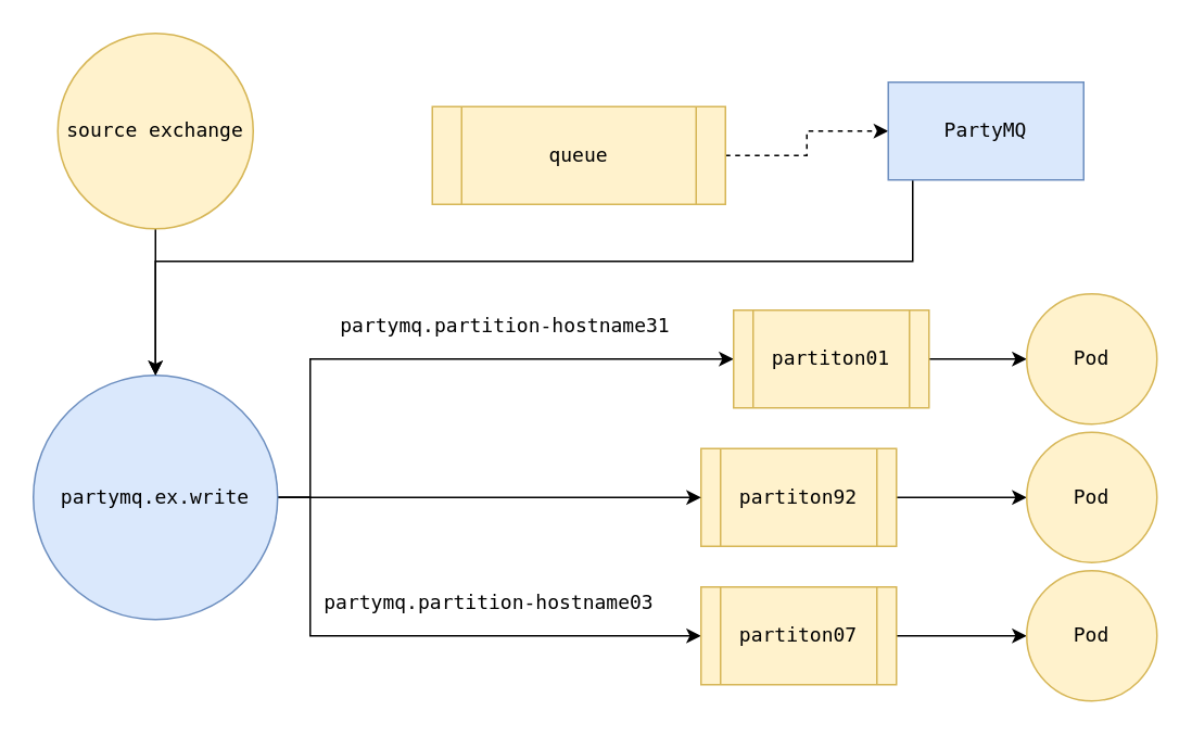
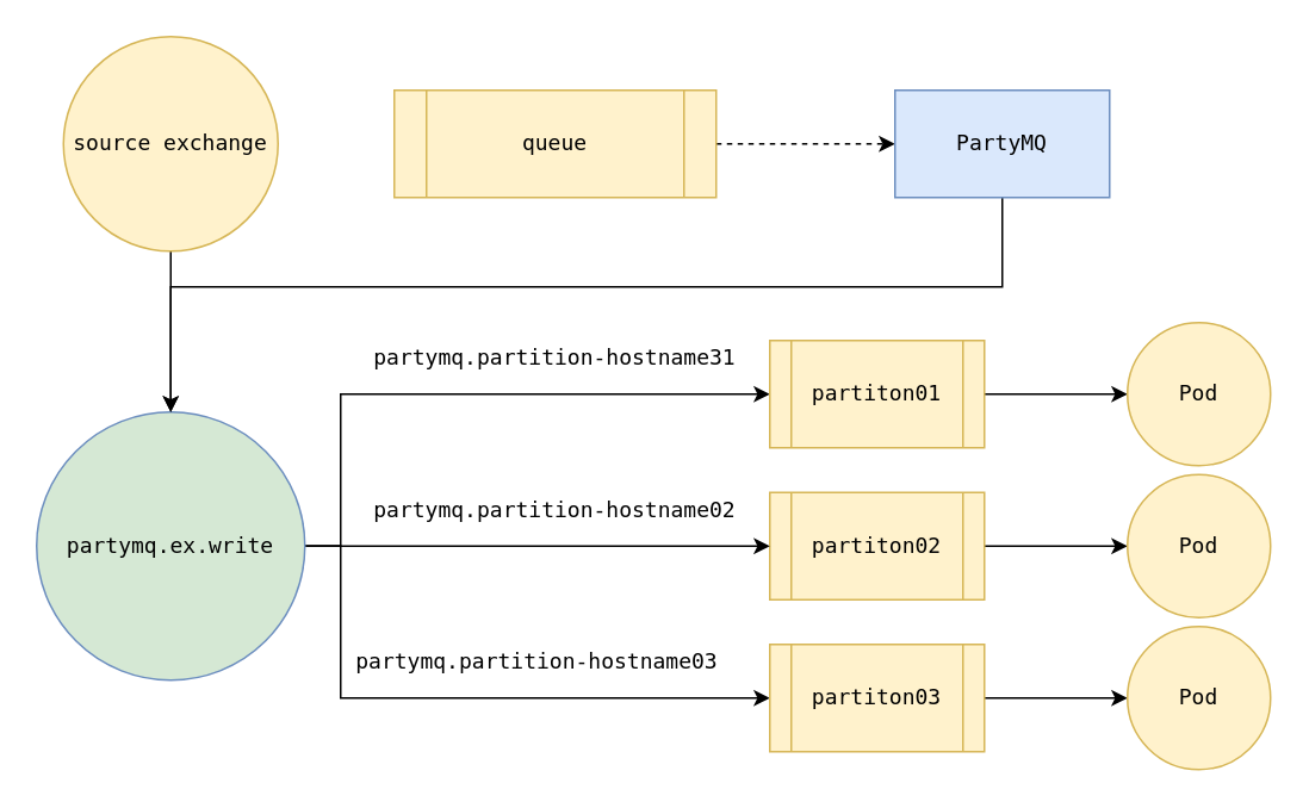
  <mxCell id="0" />
  <mxCell id="1" parent="0" />
  <mxCell id="2" style="edgeStyle=orthogonalEdgeStyle;rounded=0;orthogonalLoop=1;jettySize=auto;html=1;" parent="1" source="3" target="22" edge="1"><mxGeometry relative="1" as="geometry" /></mxCell>
- <mxCell id="3" value="&lt;div style=&quot;font-family: &amp;quot;Menlo&amp;quot;, monospace; font-size: 9pt;&quot;&gt;partiton92&lt;/div&gt;" style="shape=process;whiteSpace=wrap;html=1;backgroundOutline=1;fillColor=#fff2cc;strokeColor=#d6b656;" parent="1" vertex="1"><mxGeometry x="430" y="275" width="120" height="60" as="geometry" /></mxCell>
+ <mxCell id="3" value="&lt;div style=&quot;font-family: &amp;quot;Menlo&amp;quot;, monospace; font-size: 9pt;&quot;&gt;partiton02&lt;/div&gt;" style="shape=process;whiteSpace=wrap;html=1;backgroundOutline=1;fillColor=#fff2cc;strokeColor=#d6b656;" parent="1" vertex="1"><mxGeometry x="430" y="275" width="120" height="60" as="geometry" /></mxCell>
  <mxCell id="4" style="edgeStyle=orthogonalEdgeStyle;rounded=0;orthogonalLoop=1;jettySize=auto;html=1;" parent="1" source="7" target="3" edge="1"><mxGeometry relative="1" as="geometry" /></mxCell>
  <mxCell id="5" style="edgeStyle=orthogonalEdgeStyle;rounded=0;orthogonalLoop=1;jettySize=auto;html=1;" parent="1" source="7" target="18" edge="1"><mxGeometry relative="1" as="geometry"><Array as="points"><mxPoint x="190" y="305" /><mxPoint x="190" y="220" /></Array></mxGeometry></mxCell>
  <mxCell id="6" style="edgeStyle=orthogonalEdgeStyle;rounded=0;orthogonalLoop=1;jettySize=auto;html=1;entryX=0;entryY=0.5;entryDx=0;entryDy=0;" parent="1" source="7" target="16" edge="1"><mxGeometry relative="1" as="geometry"><Array as="points"><mxPoint x="190" y="305" /><mxPoint x="190" y="390" /></Array></mxGeometry></mxCell>
- <mxCell id="7" value="&lt;div style=&quot;font-family: &amp;quot;Menlo&amp;quot;, monospace; font-size: 9pt;&quot;&gt;partymq.ex.write&lt;/div&gt;" style="ellipse;whiteSpace=wrap;html=1;aspect=fixed;fillColor=#dae8fc;strokeColor=#6c8ebf;" parent="1" vertex="1"><mxGeometry x="20" y="230" width="150" height="150" as="geometry" /></mxCell>
+ <mxCell id="7" value="&lt;div style=&quot;font-family: &amp;quot;Menlo&amp;quot;, monospace; font-size: 9pt;&quot;&gt;partymq.ex.write&lt;/div&gt;" style="ellipse;whiteSpace=wrap;html=1;aspect=fixed;fillColor=#d5e8d4;strokeColor=#6c8ebf;" parent="1" vertex="1"><mxGeometry x="20" y="230" width="150" height="150" as="geometry" /></mxCell>
  <mxCell id="8" value="&lt;div style=&quot;font-family: &amp;quot;Menlo&amp;quot;, monospace; font-size: 9pt;&quot;&gt;&lt;div style=&quot;font-family: &amp;quot;Menlo&amp;quot;, monospace; font-size: 9pt;&quot;&gt;partymq.partition-hostname31&lt;/div&gt;&lt;/div&gt;" style="text;html=1;strokeColor=none;fillColor=none;align=center;verticalAlign=middle;whiteSpace=wrap;rounded=0;" parent="1" vertex="1"><mxGeometry x="200" y="190" width="220" height="20" as="geometry" /></mxCell>
  <mxCell id="9" style="edgeStyle=orthogonalEdgeStyle;rounded=0;orthogonalLoop=1;jettySize=auto;html=1;entryX=0;entryY=0.5;entryDx=0;entryDy=0;dashed=1;" parent="1" source="10" target="14" edge="1"><mxGeometry relative="1" as="geometry" /></mxCell>
- <mxCell id="10" value="&lt;div style=&quot;font-family: &amp;quot;Menlo&amp;quot;, monospace; font-size: 9pt;&quot;&gt;queue&lt;br&gt;&lt;/div&gt;" style="shape=process;whiteSpace=wrap;html=1;backgroundOutline=1;fillColor=#fff2cc;strokeColor=#d6b656;" parent="1" vertex="1"><mxGeometry x="265" y="65" width="180" height="60" as="geometry" /></mxCell>
+ <mxCell id="10" value="&lt;div style=&quot;font-family: &amp;quot;Menlo&amp;quot;, monospace; font-size: 9pt;&quot;&gt;queue&lt;br&gt;&lt;/div&gt;" style="shape=process;whiteSpace=wrap;html=1;backgroundOutline=1;fillColor=#fff2cc;strokeColor=#d6b656;" parent="1" vertex="1"><mxGeometry x="220" y="50" width="180" height="60" as="geometry" /></mxCell>
  <mxCell id="11" style="edgeStyle=orthogonalEdgeStyle;rounded=0;orthogonalLoop=1;jettySize=auto;html=1;" parent="1" source="12" target="7" edge="1"><mxGeometry relative="1" as="geometry" /></mxCell>
  <mxCell id="12" value="&lt;div style=&quot;font-family: &amp;quot;Menlo&amp;quot;, monospace; font-size: 9pt;&quot;&gt;source exchange&lt;br&gt;&lt;/div&gt;" style="ellipse;whiteSpace=wrap;html=1;aspect=fixed;fillColor=#fff2cc;strokeColor=#d6b656;" parent="1" vertex="1"><mxGeometry x="35" y="20" width="120" height="120" as="geometry" /></mxCell>
  <mxCell id="13" style="edgeStyle=orthogonalEdgeStyle;rounded=0;orthogonalLoop=1;jettySize=auto;html=1;entryX=0.5;entryY=0;entryDx=0;entryDy=0;" parent="1" source="14" target="7" edge="1"><mxGeometry relative="1" as="geometry"><Array as="points"><mxPoint x="560" y="160" /><mxPoint x="95" y="160" /></Array></mxGeometry></mxCell>
- <mxCell id="14" value="&lt;div style=&quot;font-family: &amp;quot;Menlo&amp;quot;, monospace; font-size: 9pt;&quot;&gt;PartyMQ&lt;/div&gt;" style="rounded=0;whiteSpace=wrap;html=1;fillColor=#dae8fc;strokeColor=#6c8ebf;" parent="1" vertex="1"><mxGeometry x="545" y="50" width="120" height="60" as="geometry" /></mxCell>
+ <mxCell id="14" value="&lt;div style=&quot;font-family: &amp;quot;Menlo&amp;quot;, monospace; font-size: 9pt;&quot;&gt;PartyMQ&lt;/div&gt;" style="rounded=0;whiteSpace=wrap;html=1;fillColor=#dae8fc;strokeColor=#6c8ebf;" parent="1" vertex="1"><mxGeometry x="500" y="50" width="120" height="60" as="geometry" /></mxCell>
  <mxCell id="15" style="edgeStyle=orthogonalEdgeStyle;rounded=0;orthogonalLoop=1;jettySize=auto;html=1;entryX=0;entryY=0.5;entryDx=0;entryDy=0;" parent="1" source="16" target="23" edge="1"><mxGeometry relative="1" as="geometry" /></mxCell>
- <mxCell id="16" value="&lt;div style=&quot;font-family: &amp;quot;Menlo&amp;quot;, monospace; font-size: 9pt;&quot;&gt;partiton07&lt;/div&gt;" style="shape=process;whiteSpace=wrap;html=1;backgroundOutline=1;fillColor=#fff2cc;strokeColor=#d6b656;" parent="1" vertex="1"><mxGeometry x="430" y="360" width="120" height="60" as="geometry" /></mxCell>
+ <mxCell id="16" value="&lt;div style=&quot;font-family: &amp;quot;Menlo&amp;quot;, monospace; font-size: 9pt;&quot;&gt;partiton03&lt;/div&gt;" style="shape=process;whiteSpace=wrap;html=1;backgroundOutline=1;fillColor=#fff2cc;strokeColor=#d6b656;" parent="1" vertex="1"><mxGeometry x="430" y="360" width="120" height="60" as="geometry" /></mxCell>
  <mxCell id="17" style="edgeStyle=orthogonalEdgeStyle;rounded=0;orthogonalLoop=1;jettySize=auto;html=1;entryX=0;entryY=0.5;entryDx=0;entryDy=0;" parent="1" source="18" target="21" edge="1"><mxGeometry relative="1" as="geometry" /></mxCell>
- <mxCell id="18" value="&lt;div style=&quot;font-family: &amp;quot;Menlo&amp;quot;, monospace; font-size: 9pt;&quot;&gt;partiton01&lt;/div&gt;" style="shape=process;whiteSpace=wrap;html=1;backgroundOutline=1;fillColor=#fff2cc;strokeColor=#d6b656;" parent="1" vertex="1"><mxGeometry x="450" y="190" width="120" height="60" as="geometry" /></mxCell>
+ <mxCell id="18" value="&lt;div style=&quot;font-family: &amp;quot;Menlo&amp;quot;, monospace; font-size: 9pt;&quot;&gt;partiton01&lt;/div&gt;" style="shape=process;whiteSpace=wrap;html=1;backgroundOutline=1;fillColor=#fff2cc;strokeColor=#d6b656;" parent="1" vertex="1"><mxGeometry x="430" y="190" width="120" height="60" as="geometry" /></mxCell>
+ <mxCell id="19" value="&lt;div style=&quot;font-family: &amp;quot;Menlo&amp;quot;, monospace; font-size: 9pt;&quot;&gt;&lt;div style=&quot;font-family: &amp;quot;Menlo&amp;quot;, monospace; font-size: 9pt;&quot;&gt;partymq.partition-hostname02&lt;/div&gt;&lt;/div&gt;" style="text;html=1;strokeColor=none;fillColor=none;align=center;verticalAlign=middle;whiteSpace=wrap;rounded=0;" parent="1" vertex="1"><mxGeometry x="200" y="275" width="220" height="20" as="geometry" /></mxCell>
  <mxCell id="20" value="&lt;div style=&quot;font-family: &amp;quot;Menlo&amp;quot;, monospace; font-size: 9pt;&quot;&gt;&lt;div style=&quot;font-family: &amp;quot;Menlo&amp;quot;, monospace; font-size: 9pt;&quot;&gt;partymq.partition-hostname03&lt;/div&gt;&lt;/div&gt;" style="text;html=1;strokeColor=none;fillColor=none;align=center;verticalAlign=middle;whiteSpace=wrap;rounded=0;" parent="1" vertex="1"><mxGeometry x="190" y="360" width="220" height="20" as="geometry" /></mxCell>
  <mxCell id="21" value="&lt;div style=&quot;font-family: &amp;quot;Menlo&amp;quot;, monospace; font-size: 9pt;&quot;&gt;Pod&lt;/div&gt;" style="ellipse;whiteSpace=wrap;html=1;aspect=fixed;fillColor=#fff2cc;strokeColor=#d6b656;" parent="1" vertex="1"><mxGeometry x="630" y="180" width="80" height="80" as="geometry" /></mxCell>
  <mxCell id="22" value="&lt;div style=&quot;font-family: &amp;quot;Menlo&amp;quot;, monospace; font-size: 9pt;&quot;&gt;Pod&lt;/div&gt;" style="ellipse;whiteSpace=wrap;html=1;aspect=fixed;fillColor=#fff2cc;strokeColor=#d6b656;" parent="1" vertex="1"><mxGeometry x="630" y="265" width="80" height="80" as="geometry" /></mxCell>
  <mxCell id="23" value="&lt;div style=&quot;font-family: &amp;quot;Menlo&amp;quot;, monospace; font-size: 9pt;&quot;&gt;Pod&lt;/div&gt;" style="ellipse;whiteSpace=wrap;html=1;aspect=fixed;fillColor=#fff2cc;strokeColor=#d6b656;" parent="1" vertex="1"><mxGeometry x="630" y="350" width="80" height="80" as="geometry" /></mxCell>
